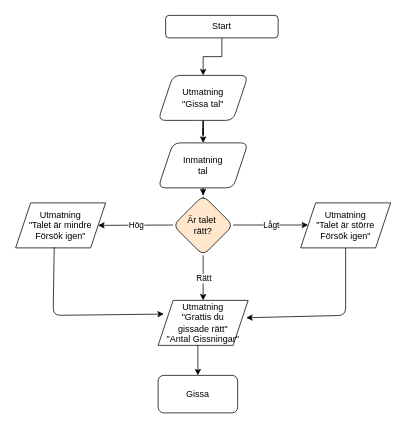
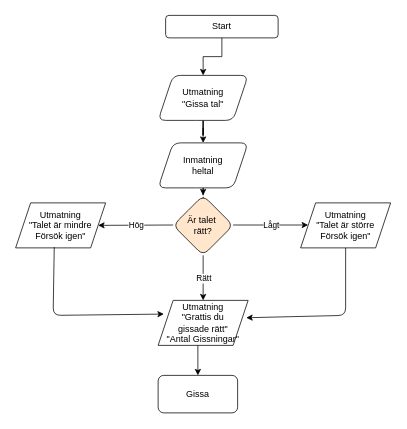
  <mxCell id="0" />
  <mxCell id="1" parent="0" />
  <mxCell id="2" value="" style="edgeStyle=orthogonalEdgeStyle;rounded=0;orthogonalLoop=1;jettySize=auto;html=1;" edge="1" parent="1" source="5"><mxGeometry relative="1" as="geometry"><mxPoint x="270" y="150" as="targetPoint" /></mxGeometry></mxCell>
  <mxCell id="3" value="Start" style="rounded=1;whiteSpace=wrap;html=1;" vertex="1" parent="1"><mxGeometry x="220" y="20" width="150" height="30" as="geometry" /></mxCell>
  <mxCell id="4" value="" style="edgeStyle=orthogonalEdgeStyle;rounded=0;orthogonalLoop=1;jettySize=auto;html=1;" edge="1" parent="1" source="5" target="8"><mxGeometry relative="1" as="geometry" /></mxCell>
  <mxCell id="5" value="Utmatning&lt;br&gt;&quot;Gissa tal&quot;" style="shape=parallelogram;perimeter=parallelogramPerimeter;whiteSpace=wrap;html=1;fixedSize=1;rounded=1;" vertex="1" parent="1"><mxGeometry x="210" y="100" width="120" height="60" as="geometry" /></mxCell>
  <mxCell id="6" value="" style="edgeStyle=orthogonalEdgeStyle;rounded=0;orthogonalLoop=1;jettySize=auto;html=1;" edge="1" parent="1" source="3" target="5"><mxGeometry relative="1" as="geometry"><mxPoint x="270" y="60" as="sourcePoint" /><mxPoint x="270" y="150" as="targetPoint" /></mxGeometry></mxCell>
  <mxCell id="7" value="" style="edgeStyle=orthogonalEdgeStyle;rounded=0;orthogonalLoop=1;jettySize=auto;html=1;dashed=1;" edge="1" parent="1" source="8" target="9"><mxGeometry relative="1" as="geometry" /></mxCell>
- <mxCell id="8" value="Inmatning&lt;br&gt;tal" style="shape=parallelogram;perimeter=parallelogramPerimeter;whiteSpace=wrap;html=1;fixedSize=1;rounded=1;" vertex="1" parent="1"><mxGeometry x="210" y="190" width="120" height="60" as="geometry" /></mxCell>
+ <mxCell id="8" value="Inmatning&lt;br&gt;heltal" style="shape=parallelogram;perimeter=parallelogramPerimeter;whiteSpace=wrap;html=1;fixedSize=1;rounded=1;" vertex="1" parent="1"><mxGeometry x="210" y="190" width="120" height="60" as="geometry" /></mxCell>
  <mxCell id="9" value="Är talet&amp;nbsp;&lt;br&gt;rätt?" style="rhombus;whiteSpace=wrap;html=1;rounded=1;fillColor=#ffe6cc;" vertex="1" parent="1"><mxGeometry x="230" y="260" width="80" height="80" as="geometry" /></mxCell>
  <mxCell id="10" value="Utmatning&lt;br&gt;&quot;Talet är större&lt;br&gt;Försök igen&quot;" style="shape=parallelogram;perimeter=parallelogramPerimeter;whiteSpace=wrap;html=1;fixedSize=1;" vertex="1" parent="1"><mxGeometry x="400" y="270" width="120" height="60" as="geometry" /></mxCell>
  <mxCell id="11" value="" style="endArrow=classic;html=1;" edge="1" parent="1"><mxGeometry relative="1" as="geometry"><mxPoint x="230" y="299.5" as="sourcePoint" /><mxPoint x="130" y="300" as="targetPoint" /></mxGeometry></mxCell>
  <mxCell id="12" value="Hög" style="edgeLabel;resizable=0;html=1;align=center;verticalAlign=middle;" connectable="0" vertex="1" parent="11"><mxGeometry relative="1" as="geometry" /></mxCell>
  <mxCell id="13" value="Utmatning&lt;br&gt;&quot;Talet är mindre&lt;br&gt;Försök igen&quot;" style="shape=parallelogram;perimeter=parallelogramPerimeter;whiteSpace=wrap;html=1;fixedSize=1;" vertex="1" parent="1"><mxGeometry x="20" y="270" width="120" height="60" as="geometry" /></mxCell>
  <mxCell id="14" value="" style="endArrow=classic;html=1;" edge="1" parent="1"><mxGeometry relative="1" as="geometry"><mxPoint x="310" y="299.5" as="sourcePoint" /><mxPoint x="410" y="299.5" as="targetPoint" /></mxGeometry></mxCell>
  <mxCell id="15" value="Lågt" style="edgeLabel;resizable=0;html=1;align=center;verticalAlign=middle;" connectable="0" vertex="1" parent="14"><mxGeometry relative="1" as="geometry" /></mxCell>
  <mxCell id="16" value="" style="endArrow=classic;html=1;" edge="1" parent="1"><mxGeometry relative="1" as="geometry"><mxPoint x="270" y="340" as="sourcePoint" /><mxPoint x="270" y="400" as="targetPoint" /></mxGeometry></mxCell>
  <mxCell id="17" value="Rätt" style="edgeLabel;resizable=0;html=1;align=center;verticalAlign=middle;" connectable="0" vertex="1" parent="16"><mxGeometry relative="1" as="geometry" /></mxCell>
  <mxCell id="18" value="Utmatning&lt;br&gt;&quot;Grattis du&lt;br&gt;gissade rätt&quot;&lt;br&gt;&quot;Antal Gissningar&quot;" style="shape=parallelogram;perimeter=parallelogramPerimeter;whiteSpace=wrap;html=1;fixedSize=1;" vertex="1" parent="1"><mxGeometry x="210" y="400" width="120" height="60" as="geometry" /></mxCell>
  <mxCell id="19" value="" style="endArrow=classic;html=1;exitX=0.5;exitY=1;exitDx=0;exitDy=0;entryX=0.979;entryY=0.386;entryDx=0;entryDy=0;entryPerimeter=0;" edge="1" parent="1" source="10" target="18"><mxGeometry width="50" height="50" relative="1" as="geometry"><mxPoint x="410" y="380" as="sourcePoint" /><mxPoint x="328" y="424" as="targetPoint" /><Array as="points"><mxPoint x="460" y="420" /></Array></mxGeometry></mxCell>
  <mxCell id="20" value="" style="endArrow=classic;html=1;exitX=0.429;exitY=0.984;exitDx=0;exitDy=0;exitPerimeter=0;entryX=0.064;entryY=0.305;entryDx=0;entryDy=0;entryPerimeter=0;" edge="1" parent="1" source="13" target="18"><mxGeometry width="50" height="50" relative="1" as="geometry"><mxPoint x="70" y="340" as="sourcePoint" /><mxPoint x="70" y="440" as="targetPoint" /><Array as="points"><mxPoint x="70" y="420" /></Array></mxGeometry></mxCell>
  <mxCell id="21" value="Gissa" style="rounded=1;whiteSpace=wrap;html=1;" vertex="1" parent="1"><mxGeometry x="210" y="500" width="106" height="50" as="geometry" /></mxCell>
  <mxCell id="22" value="" style="endArrow=classic;html=1;entryX=0.5;entryY=0;entryDx=0;entryDy=0;" edge="1" parent="1" target="21"><mxGeometry width="50" height="50" relative="1" as="geometry"><mxPoint x="263" y="460" as="sourcePoint" /><mxPoint x="316" y="410" as="targetPoint" /></mxGeometry></mxCell>
